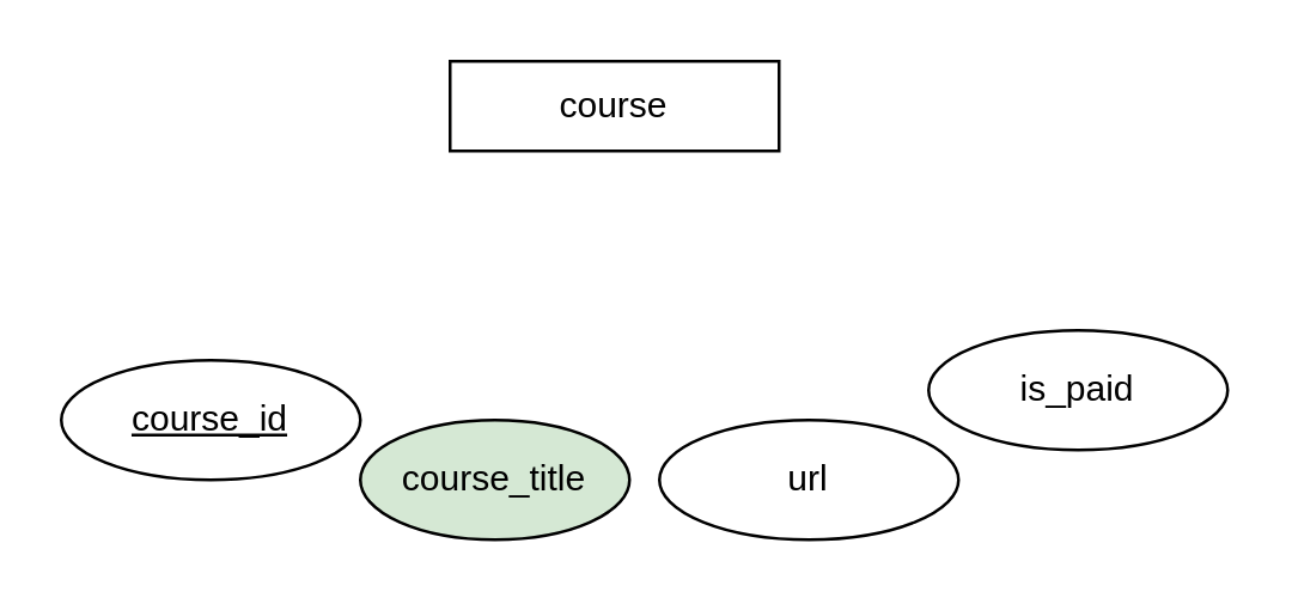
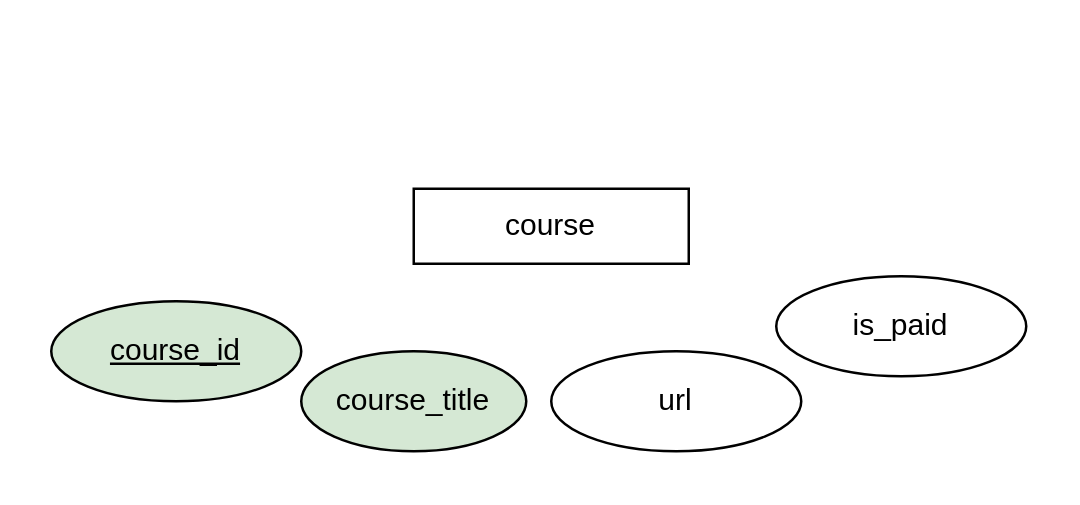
  <mxCell id="0" />
  <mxCell id="1" parent="0" />
- <mxCell id="2" value="course" style="rounded=0;whiteSpace=wrap;html=1;" vertex="1" parent="1"><mxGeometry x="150" y="20" width="110" height="30" as="geometry" /></mxCell>
- <mxCell id="3" value="&lt;u&gt;course_id&lt;/u&gt;" style="ellipse;whiteSpace=wrap;html=1;" vertex="1" parent="1"><mxGeometry x="20" y="120" width="100" height="40" as="geometry" /></mxCell>
+ <mxCell id="2" value="course" style="rounded=0;whiteSpace=wrap;html=1;" vertex="1" parent="1"><mxGeometry x="165" y="75" width="110" height="30" as="geometry" /></mxCell>
+ <mxCell id="3" value="&lt;u&gt;course_id&lt;/u&gt;" style="ellipse;whiteSpace=wrap;html=1;fillColor=#d5e8d4;" vertex="1" parent="1"><mxGeometry x="20" y="120" width="100" height="40" as="geometry" /></mxCell>
  <mxCell id="4" value="course_title" style="ellipse;whiteSpace=wrap;html=1;fillColor=#d5e8d4;" vertex="1" parent="1"><mxGeometry x="120" y="140" width="90" height="40" as="geometry" /></mxCell>
  <mxCell id="5" value="url" style="ellipse;whiteSpace=wrap;html=1;" vertex="1" parent="1"><mxGeometry x="220" y="140" width="100" height="40" as="geometry" /></mxCell>
  <mxCell id="6" value="is_paid" style="ellipse;whiteSpace=wrap;html=1;" vertex="1" parent="1"><mxGeometry x="310" y="110" width="100" height="40" as="geometry" /></mxCell>
